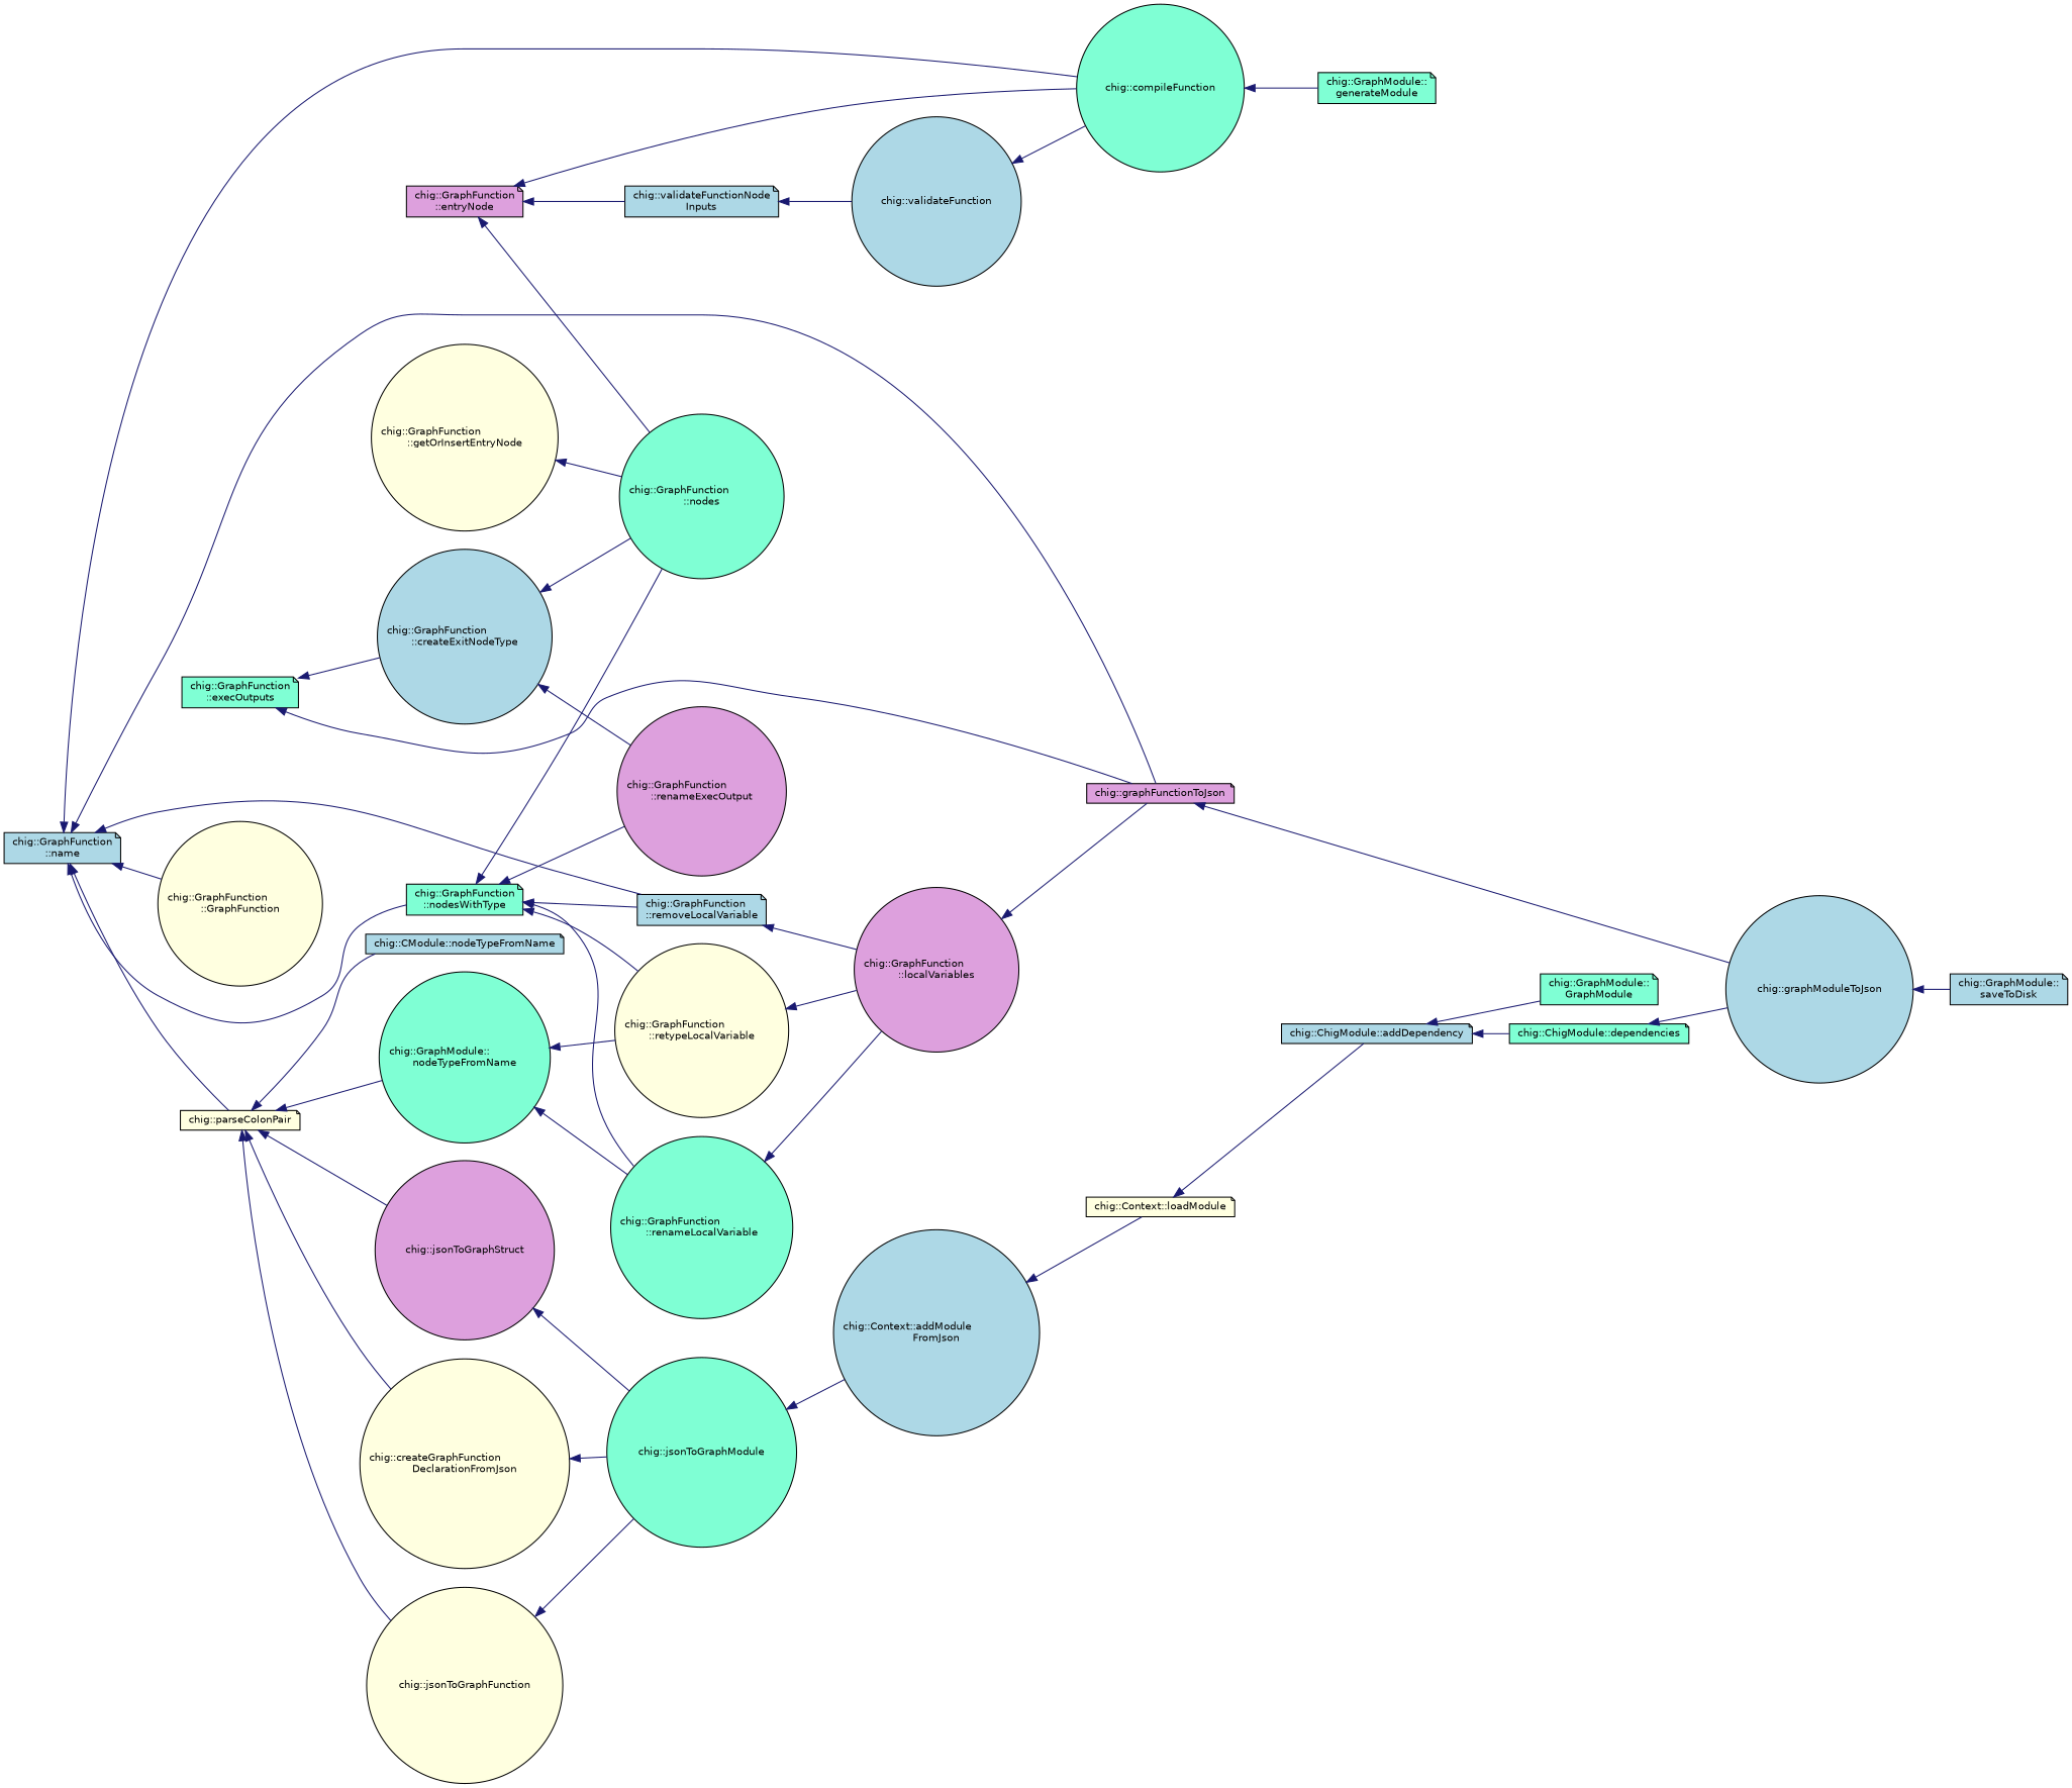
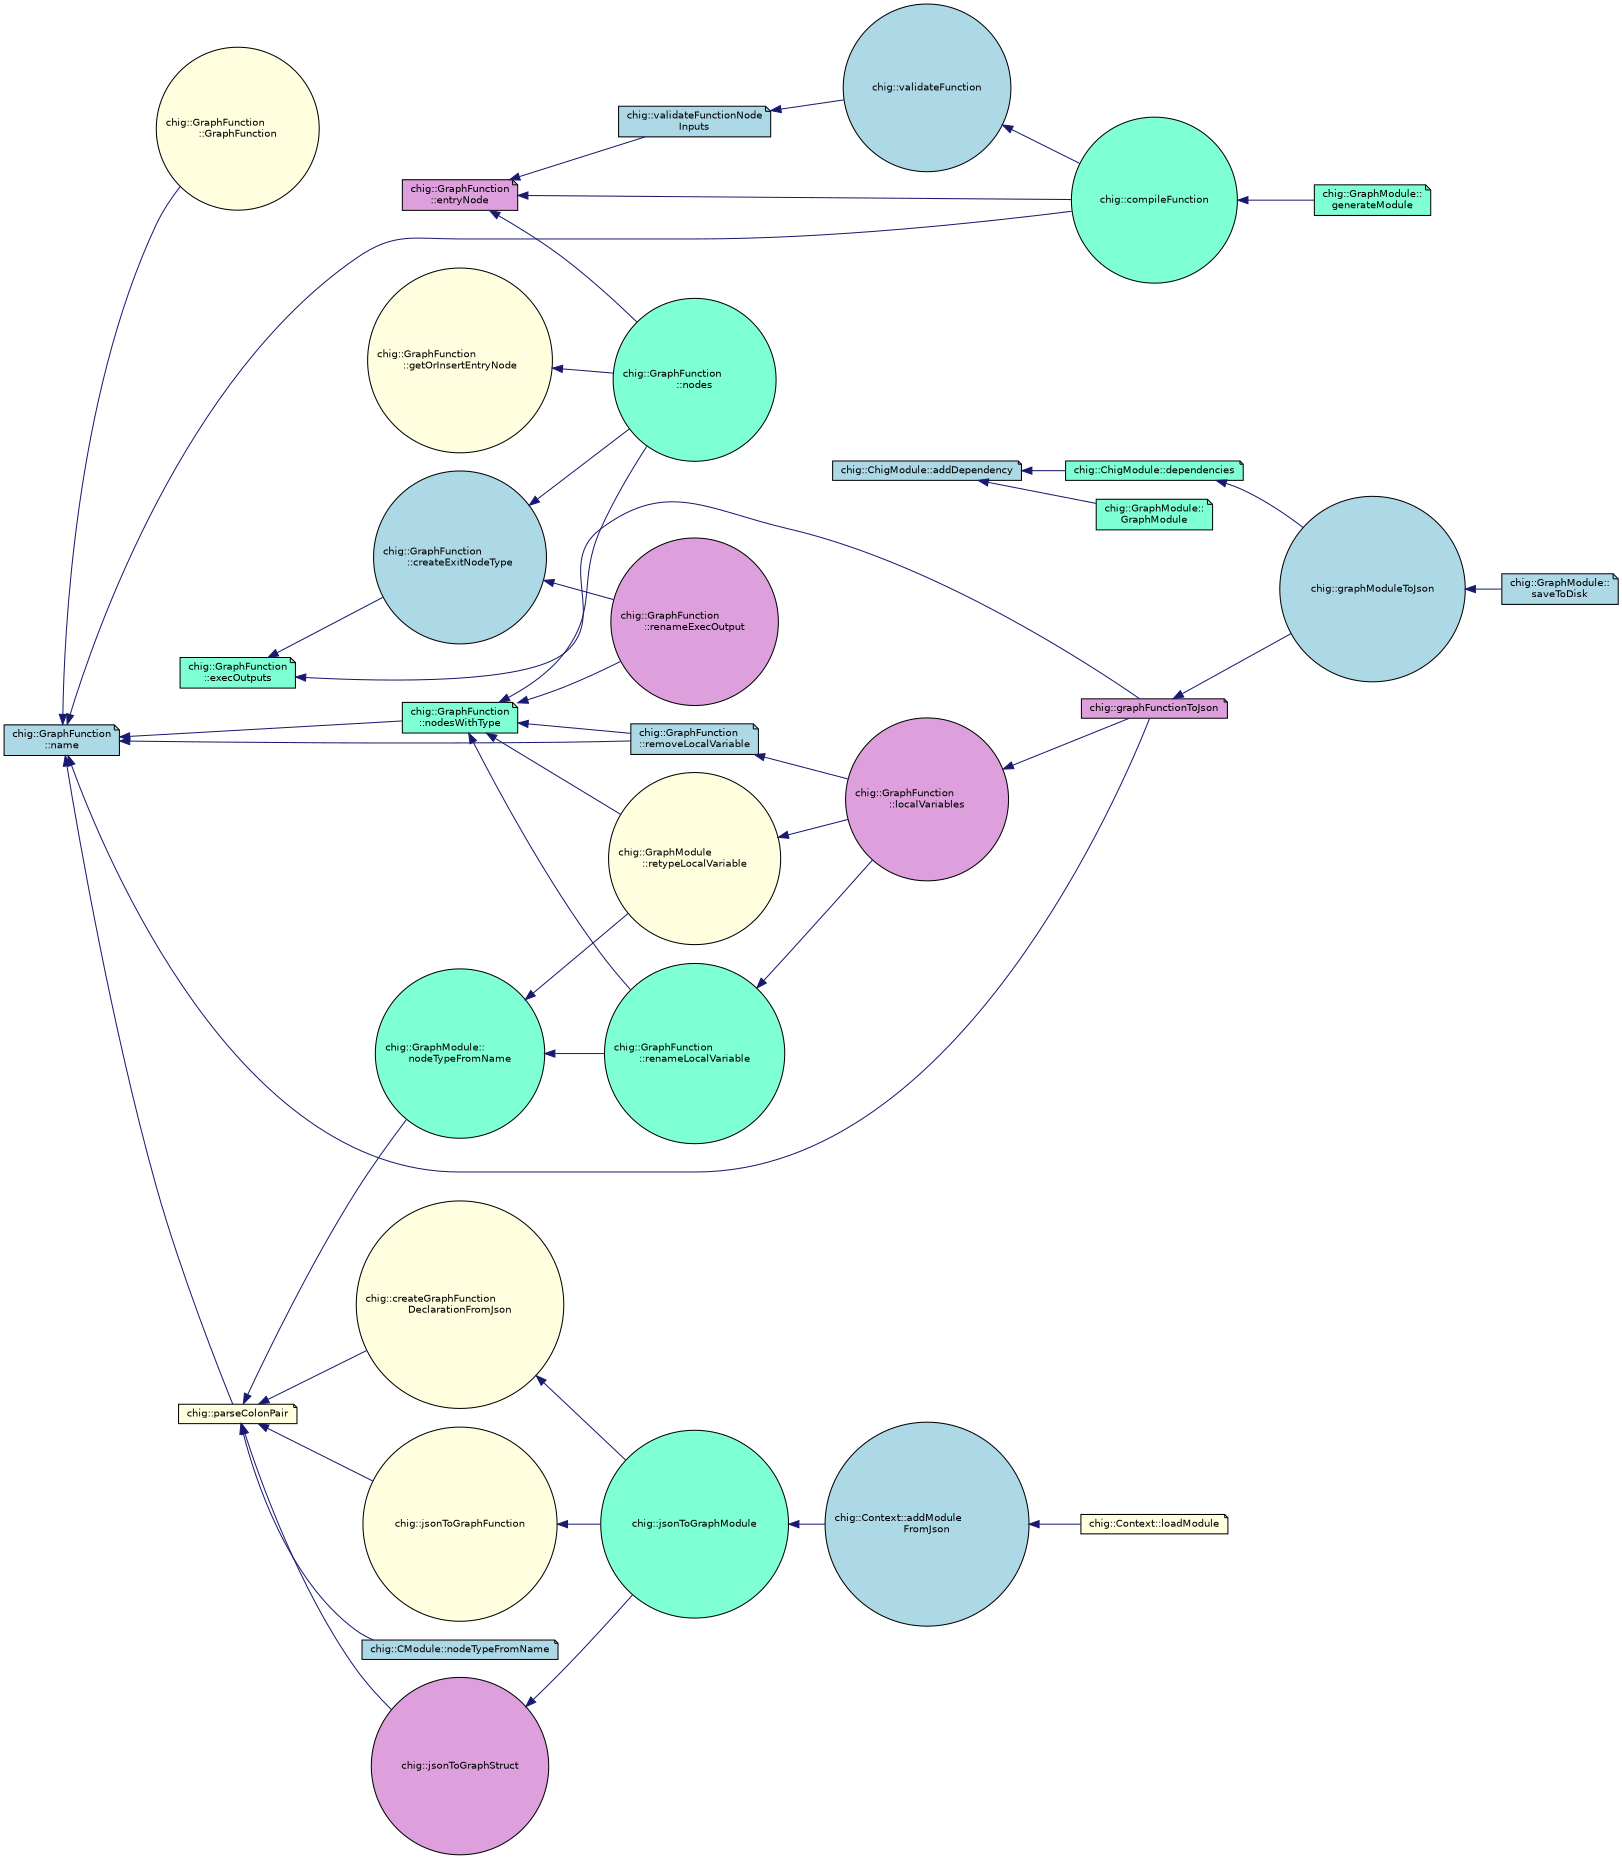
  digraph {
    rankdir=LR
    node [color=black fillcolor=lightblue fontname=Helvetica fontsize=10 shape=circle style=filled]
    edge [color=midnightblue dir=back fontname=Helvetica fontsize=10 labelfontname=Helvetica labelfontsize=10 style=solid]
    n1 [fontcolor=black height=0.2 label="chig::GraphFunction\l::name" shape=note width=0.4]
    n2 [fillcolor=aquamarine height=0.2 label="chig::compileFunction" width=0.4]
    n3 [fillcolor=lightyellow height=0.2 label="chig::GraphFunction\l::GraphFunction" width=0.4]
    n4 [fillcolor=plum height=0.2 label="chig::graphFunctionToJson" shape=note width=0.4]
    n5 [fillcolor=aquamarine height=0.2 label="chig::GraphFunction\l::nodesWithType" shape=note width=0.4]
    n6 [height=0.2 label="chig::GraphFunction\l::removeLocalVariable" shape=note width=0.4]
    n7 [fillcolor=lightyellow height=0.2 label="chig::parseColonPair" shape=note width=0.4]
    n8 [fillcolor=aquamarine height=0.2 label="chig::GraphModule::\lgenerateModule" shape=note width=0.4]
    n9 [height=0.2 label="chig::graphModuleToJson" width=0.4]
    n10 [fillcolor=aquamarine height=0.2 label="chig::GraphFunction\l::nodes" width=0.4]
    n11 [fillcolor=plum height=0.2 label="chig::GraphFunction\l::renameExecOutput" width=0.4]
    n12 [fillcolor=aquamarine height=0.2 label="chig::GraphFunction\l::renameLocalVariable" width=0.4]
-   n13 [fillcolor=lightyellow height=0.2 label="chig::GraphFunction\l::retypeLocalVariable" width=0.4]
+   n13 [fillcolor=lightyellow height=0.2 label="chig::GraphModule\l::retypeLocalVariable" width=0.4]
    n14 [fillcolor=plum height=0.2 label="chig::GraphFunction\l::localVariables" width=0.4]
    n15 [fillcolor=lightyellow height=0.2 label="chig::createGraphFunction\lDeclarationFromJson" width=0.4]
    n16 [fillcolor=lightyellow height=0.2 label="chig::jsonToGraphFunction" width=0.4]
    n17 [fillcolor=plum height=0.2 label="chig::jsonToGraphStruct" width=0.4]
    n18 [height=0.2 label="chig::CModule::nodeTypeFromName" shape=note width=0.4]
    n19 [fillcolor=aquamarine height=0.2 label="chig::GraphModule::\lnodeTypeFromName" width=0.4]
    n20 [height=0.2 label="chig::GraphModule::\lsaveToDisk" shape=note width=0.4]
    n21 [fillcolor=plum height=0.2 label="chig::GraphFunction\l::entryNode" shape=note width=0.4]
    n22 [height=0.2 label="chig::validateFunctionNode\lInputs" shape=note width=0.4]
    n23 [fillcolor=lightyellow height=0.2 label="chig::GraphFunction\l::getOrInsertEntryNode" width=0.4]
    n24 [height=0.2 label="chig::validateFunction" width=0.4]
    n25 [fillcolor=aquamarine height=0.2 label="chig::GraphFunction\l::execOutputs" shape=note width=0.4]
    n26 [height=0.2 label="chig::GraphFunction\l::createExitNodeType" width=0.4]
    n27 [fillcolor=aquamarine height=0.2 label="chig::jsonToGraphModule" width=0.4]
    n28 [height=0.2 label="chig::Context::addModule\lFromJson" width=0.4]
    n29 [fillcolor=lightyellow height=0.2 label="chig::Context::loadModule" shape=note width=0.4]
    n30 [height=0.2 label="chig::ChigModule::addDependency" shape=note width=0.4]
    n31 [fillcolor=aquamarine height=0.2 label="chig::ChigModule::dependencies" shape=note width=0.4]
    n32 [fillcolor=aquamarine height=0.2 label="chig::GraphModule::\lGraphModule" shape=note width=0.4]
    n1 -> n2
    n1 -> n3
    n1 -> n4
    n1 -> n5
    n1 -> n6
    n1 -> n7
    n2 -> n8
    n4 -> n9
    n5 -> n6
    n5 -> n10
    n5 -> n11
    n5 -> n12
    n5 -> n13
    n6 -> n14
    n7 -> n15
    n7 -> n16
    n7 -> n17
    n7 -> n18
    n7 -> n19
    n9 -> n20
    n12 -> n14
    n13 -> n14
    n14 -> n4
    n15 -> n27
    n16 -> n27
    n17 -> n27
    n19 -> n12
    n19 -> n13
    n21 -> n2
    n21 -> n10
    n21 -> n22
    n22 -> n24
    n23 -> n10
    n24 -> n2
    n25 -> n4
    n25 -> n26
    n26 -> n10
    n26 -> n11
    n27 -> n28
    n28 -> n29
-   n29 -> n30
    n30 -> n31
    n30 -> n32
    n31 -> n9
  }
